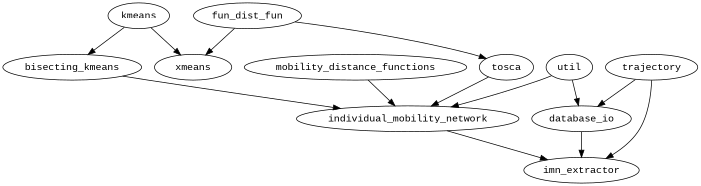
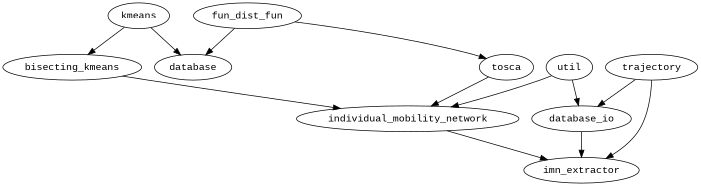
  digraph {
    fontname="Liberation Mono"
    node [fontname="Liberation Mono"]
    edge [fontname="Liberation Mono"]
    kmeans
    bisecting_kmeans
-   xmeans
+   xmeans [label=database]
    individual_mobility_network
    imn_extractor
    trajectory
    database_io
    util
-   mobility_distance_functions
    tosca
    n11 [label=fun_dist_fun]
    kmeans -> bisecting_kmeans
    kmeans -> xmeans
    bisecting_kmeans -> individual_mobility_network
    individual_mobility_network -> imn_extractor
    trajectory -> imn_extractor
    trajectory -> database_io
    database_io -> imn_extractor
    util -> individual_mobility_network
    util -> database_io
-   mobility_distance_functions -> individual_mobility_network
    tosca -> individual_mobility_network
    n11 -> xmeans
    n11 -> tosca
  }
